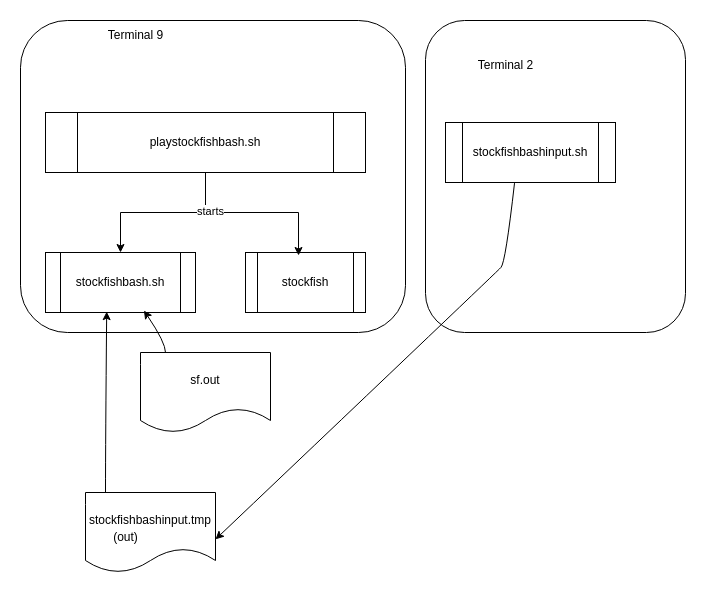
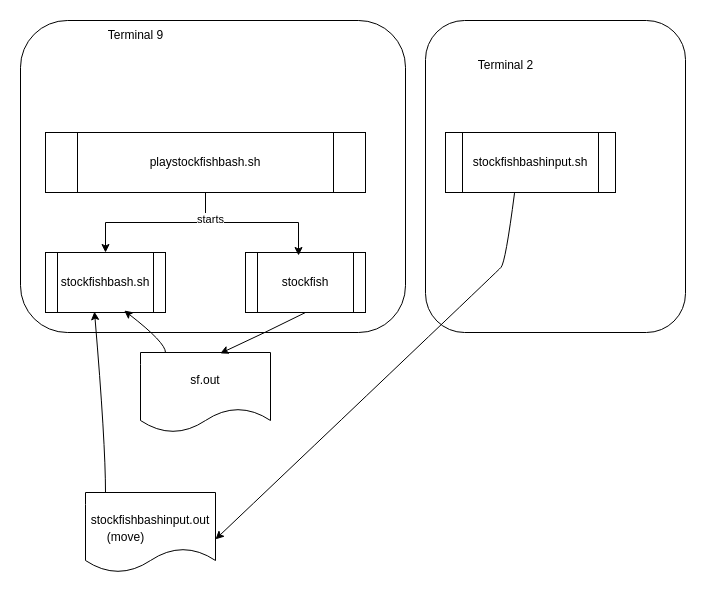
  <mxCell id="0" />
  <mxCell id="1" parent="0" />
  <mxCell id="2" value="" style="rounded=1;whiteSpace=wrap;html=1;" vertex="1" parent="1"><mxGeometry x="425" y="20" width="260" height="312" as="geometry" /></mxCell>
  <mxCell id="3" value="" style="rounded=1;whiteSpace=wrap;html=1;" vertex="1" parent="1"><mxGeometry x="20" y="20" width="385" height="312" as="geometry" /></mxCell>
  <mxCell id="4" value="Terminal 9" style="text;html=1;align=center;verticalAlign=middle;resizable=0;points=[];autosize=1;strokeColor=none;fillColor=none;" vertex="1" parent="1"><mxGeometry x="95" y="20" width="80" height="30" as="geometry" /></mxCell>
  <mxCell id="5" value="Terminal 2" style="text;html=1;align=center;verticalAlign=middle;resizable=0;points=[];autosize=1;strokeColor=none;fillColor=none;" vertex="1" parent="1"><mxGeometry x="465" y="50" width="80" height="30" as="geometry" /></mxCell>
- <mxCell id="6" value="stockfishbash.sh" style="shape=process;whiteSpace=wrap;html=1;backgroundOutline=1;" vertex="1" parent="1"><mxGeometry x="45" y="252" width="150" height="60" as="geometry" /></mxCell>
+ <mxCell id="6" value="stockfishbash.sh" style="shape=process;whiteSpace=wrap;html=1;backgroundOutline=1;" vertex="1" parent="1"><mxGeometry x="45" y="252" width="120" height="60" as="geometry" /></mxCell>
  <mxCell id="7" value="stockfish" style="shape=process;whiteSpace=wrap;html=1;backgroundOutline=1;" vertex="1" parent="1"><mxGeometry x="245" y="252" width="120" height="60" as="geometry" /></mxCell>
  <mxCell id="8" style="edgeStyle=orthogonalEdgeStyle;rounded=0;orthogonalLoop=1;jettySize=auto;html=1;entryX=0.5;entryY=0;entryDx=0;entryDy=0;" edge="1" parent="1" source="9" target="6"><mxGeometry relative="1" as="geometry" /></mxCell>
- <mxCell id="9" value="playstockfishbash.sh" style="shape=process;whiteSpace=wrap;html=1;backgroundOutline=1;" vertex="1" parent="1"><mxGeometry x="45" y="112" width="320" height="60" as="geometry" /></mxCell>
+ <mxCell id="9" value="playstockfishbash.sh" style="shape=process;whiteSpace=wrap;html=1;backgroundOutline=1;" vertex="1" parent="1"><mxGeometry x="45" y="132" width="320" height="60" as="geometry" /></mxCell>
  <mxCell id="10" style="edgeStyle=orthogonalEdgeStyle;rounded=0;orthogonalLoop=1;jettySize=auto;html=1;entryX=0.442;entryY=0.05;entryDx=0;entryDy=0;entryPerimeter=0;" edge="1" parent="1" source="9" target="7"><mxGeometry relative="1" as="geometry" /></mxCell>
  <mxCell id="11" value="starts" style="edgeLabel;html=1;align=center;verticalAlign=middle;resizable=0;points=[];" vertex="1" connectable="0" parent="10"><mxGeometry x="-0.564" y="4" relative="1" as="geometry"><mxPoint as="offset" /></mxGeometry></mxCell>
- <mxCell id="12" value="stockfishbashinput.sh" style="shape=process;whiteSpace=wrap;html=1;backgroundOutline=1;" vertex="1" parent="1"><mxGeometry x="445" y="122" width="170" height="60" as="geometry" /></mxCell>
- <mxCell id="13" value="stockfishbashinput.tmp" style="shape=document;whiteSpace=wrap;html=1;boundedLbl=1;" vertex="1" parent="1"><mxGeometry x="85" y="492" width="130" height="80" as="geometry" /></mxCell>
- <mxCell id="14" value="(out)" style="text;html=1;align=center;verticalAlign=middle;resizable=0;points=[];autosize=1;strokeColor=none;fillColor=none;" vertex="1" parent="1"><mxGeometry x="95" y="522" width="60" height="30" as="geometry" /></mxCell>
+ <mxCell id="12" value="stockfishbashinput.sh" style="shape=process;whiteSpace=wrap;html=1;backgroundOutline=1;" vertex="1" parent="1"><mxGeometry x="445" y="132" width="170" height="60" as="geometry" /></mxCell>
+ <mxCell id="13" value="stockfishbashinput.out" style="shape=document;whiteSpace=wrap;html=1;boundedLbl=1;" vertex="1" parent="1"><mxGeometry x="85" y="492" width="130" height="80" as="geometry" /></mxCell>
+ <mxCell id="14" value="(move)" style="text;html=1;align=center;verticalAlign=middle;resizable=0;points=[];autosize=1;strokeColor=none;fillColor=none;" vertex="1" parent="1"><mxGeometry x="95" y="522" width="60" height="30" as="geometry" /></mxCell>
  <mxCell id="15" value="sf.out" style="shape=document;whiteSpace=wrap;html=1;boundedLbl=1;" vertex="1" parent="1"><mxGeometry x="140" y="352" width="130" height="80" as="geometry" /></mxCell>
  <mxCell id="16" value="" style="curved=1;endArrow=classic;html=1;rounded=0;exitX=0.406;exitY=1.01;exitDx=0;exitDy=0;exitPerimeter=0;entryX=0.992;entryY=0.339;entryDx=0;entryDy=0;entryPerimeter=0;" edge="1" parent="1" source="12"><mxGeometry width="50" height="50" relative="1" as="geometry"><mxPoint x="514.55" y="245.15" as="sourcePoint" /><mxPoint x="215" y="538.85" as="targetPoint" /><Array as="points"><mxPoint x="505" y="262" /><mxPoint x="496.04" y="271.73" /></Array></mxGeometry></mxCell>
  <mxCell id="17" value="" style="curved=1;endArrow=classic;html=1;rounded=0;entryX=0.408;entryY=0.986;entryDx=0;entryDy=0;entryPerimeter=0;" edge="1" parent="1" target="6"><mxGeometry width="50" height="50" relative="1" as="geometry"><mxPoint x="105" y="492" as="sourcePoint" /><mxPoint x="155" y="442" as="targetPoint" /><Array as="points"><mxPoint x="105" y="442" /></Array></mxGeometry></mxCell>
+ <mxCell id="18" value="" style="curved=1;endArrow=classic;html=1;rounded=0;entryX=0.613;entryY=0.011;entryDx=0;entryDy=0;entryPerimeter=0;exitX=0.5;exitY=1;exitDx=0;exitDy=0;" edge="1" parent="1" source="7" target="15"><mxGeometry width="50" height="50" relative="1" as="geometry"><mxPoint x="405" y="242" as="sourcePoint" /><mxPoint x="415" y="292" as="targetPoint" /><Array as="points"><mxPoint x="265" y="332" /></Array></mxGeometry></mxCell>
  <mxCell id="19" value="" style="curved=1;endArrow=classic;html=1;rounded=0;entryX=0.656;entryY=0.967;entryDx=0;entryDy=0;entryPerimeter=0;" edge="1" parent="1" target="6"><mxGeometry width="50" height="50" relative="1" as="geometry"><mxPoint x="165" y="352" as="sourcePoint" /><mxPoint x="127.5" y="312" as="targetPoint" /><Array as="points"><mxPoint x="165" y="342" /></Array></mxGeometry></mxCell>
